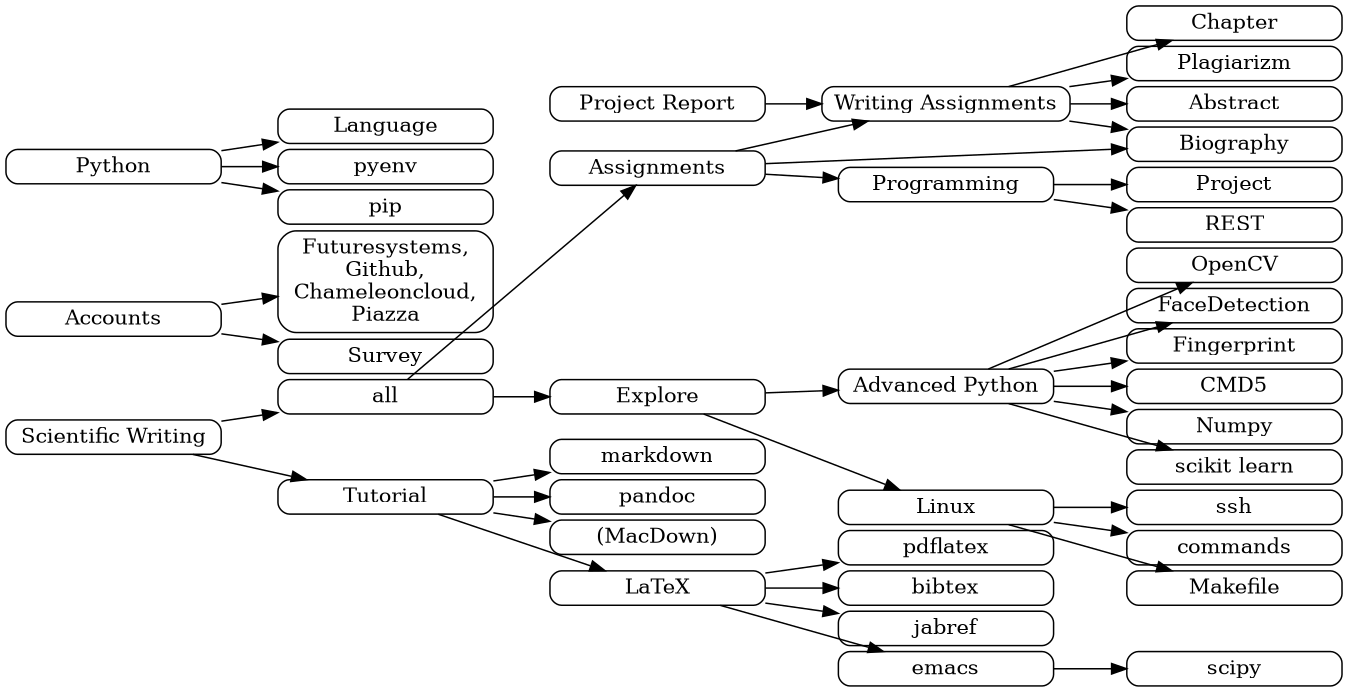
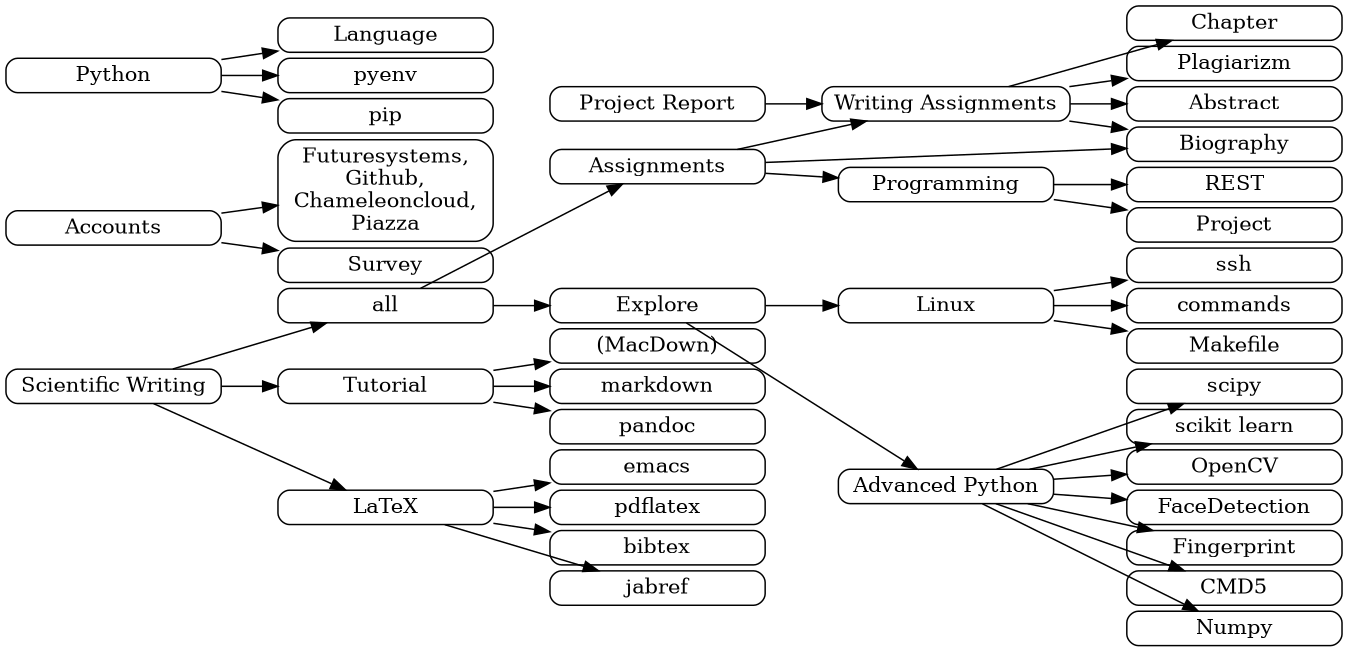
  digraph {
    nodesep=0.05
    rankdir=LR
    ranksep=0.525
    splines=line
    node [shadow_blur=5 shadow_offset=7 shape=box style=rounded]
    all [height=0.05 width=2]
    Assignments [height=0.05 width=2]
    Explore [height=0.05 width=2]
    "Writing Assignments" [height=0.05 width=2]
    Programming [height=0.05 width=2]
    Biography [height=0.05 width=2]
    "Advanced Python" [height=0.05 width=2]
    Linux [height=0.05 width=2]
    "Scientific Writing" [height=0.05 width=2]
    Tutorial [height=0.05 width=2]
    LaTeX [height=0.05 width=2]
    Accounts [height=0.05 width=2]
    "Futuresystems,\nGithub,\nChameleoncloud,\nPiazza" [height=0.05 width=2]
    Survey [height=0.05 width=2]
    Plagiarizm [height=0.05 width=2]
    Abstract [height=0.05 width=2]
    Chapter [height=0.05 width=2]
    REST [height=0.05 width=2]
    Project [height=0.05 width=2]
    "Project Report" [height=0.05 width=2]
    Python [height=0.05 width=2]
    Language [height=0.05 width=2]
    pyenv [height=0.05 width=2]
    pip [height=0.05 width=2]
    Numpy [height=0.05 width=2]
    scipy [height=0.05 width=2]
    "scikit learn" [height=0.05 width=2]
    OpenCV [height=0.05 width=2]
    FaceDetection [height=0.05 width=2]
    Fingerprint [height=0.05 width=2]
    CMD5 [height=0.05 width=2]
    commands [height=0.05 width=2]
    Makefile [height=0.05 width=2]
    ssh [height=0.05 width=2]
    markdown [height=0.05 width=2]
    pandoc [height=0.05 width=2]
    "(MacDown)" [height=0.05 width=2]
    bibtex [height=0.05 width=2]
    jabref [height=0.05 width=2]
    emacs [height=0.05 width=2]
    pdflatex [height=0.05 width=2]
    all -> Assignments
    all -> Explore
    Assignments -> "Writing Assignments"
    Assignments -> Programming
    Assignments -> Biography
    Explore -> "Advanced Python"
    Explore -> Linux
    "Writing Assignments" -> Biography
    "Writing Assignments" -> Plagiarizm
    "Writing Assignments" -> Abstract
    "Writing Assignments" -> Chapter
    Programming -> REST
    Programming -> Project
    "Advanced Python" -> Numpy
-   emacs -> scipy
+   "Advanced Python" -> scipy
    "Advanced Python" -> "scikit learn"
    "Advanced Python" -> OpenCV
    "Advanced Python" -> FaceDetection
    "Advanced Python" -> Fingerprint
    "Advanced Python" -> CMD5
    Linux -> commands
    Linux -> Makefile
    Linux -> ssh
    "Scientific Writing" -> all
    "Scientific Writing" -> Tutorial
-   Tutorial -> LaTeX
+   "Scientific Writing" -> LaTeX
    Tutorial -> markdown
    Tutorial -> pandoc
    Tutorial -> "(MacDown)"
    LaTeX -> bibtex
    LaTeX -> jabref
    LaTeX -> emacs
    LaTeX -> pdflatex
    Accounts -> "Futuresystems,\nGithub,\nChameleoncloud,\nPiazza"
    Accounts -> Survey
    "Project Report" -> "Writing Assignments"
    Python -> Language
    Python -> pyenv
    Python -> pip
  }
